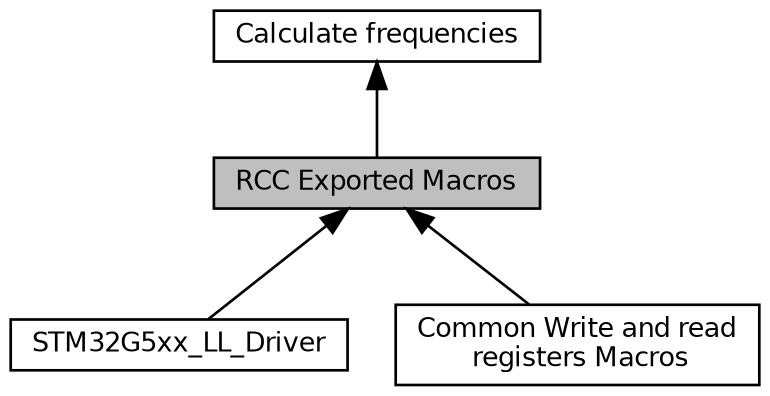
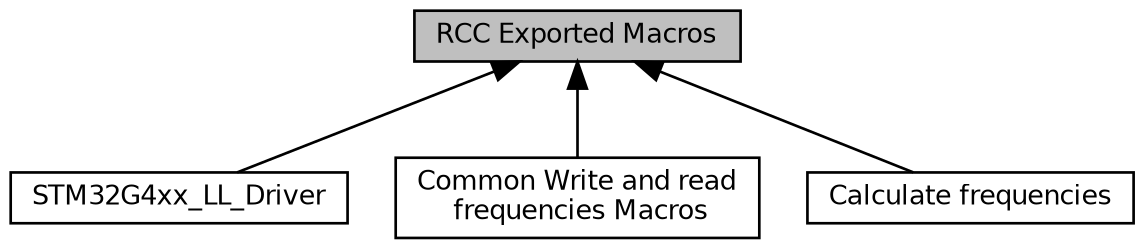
  digraph {
    rankdir=TB
    node [color=black fillcolor=white fontname=Helvetica fontsize=10 shape=box style=filled]
    edge [dir=back fontname=Helvetica fontsize=10 labelfontname=Helvetica labelfontsize=10 shape=plaintext style=solid]
-   n1 [height=0.2 label=STM32G5xx_LL_Driver width=0.4]
+   n1 [height=0.2 label=STM32G4xx_LL_Driver width=0.4]
    n2 [fillcolor=grey75 fontcolor=black height=0.2 label="RCC Exported Macros" width=0.4]
-   n3 [height=0.2 label="Common Write and read\l registers Macros" width=0.4]
+   n3 [height=0.2 label="Common Write and read\l frequencies Macros" width=0.4]
    n4 [height=0.2 label="Calculate frequencies" width=0.4]
    n2 -> n1
    n2 -> n3
-   n4 -> n2
+   n2 -> n4
  }
